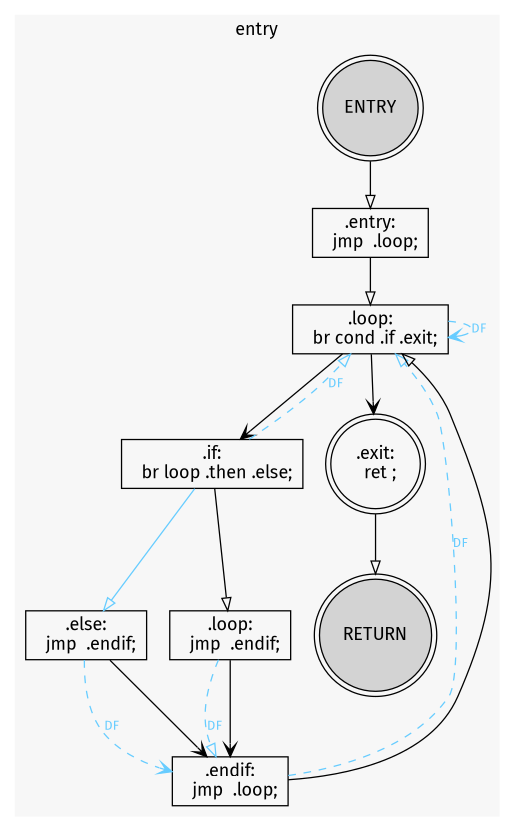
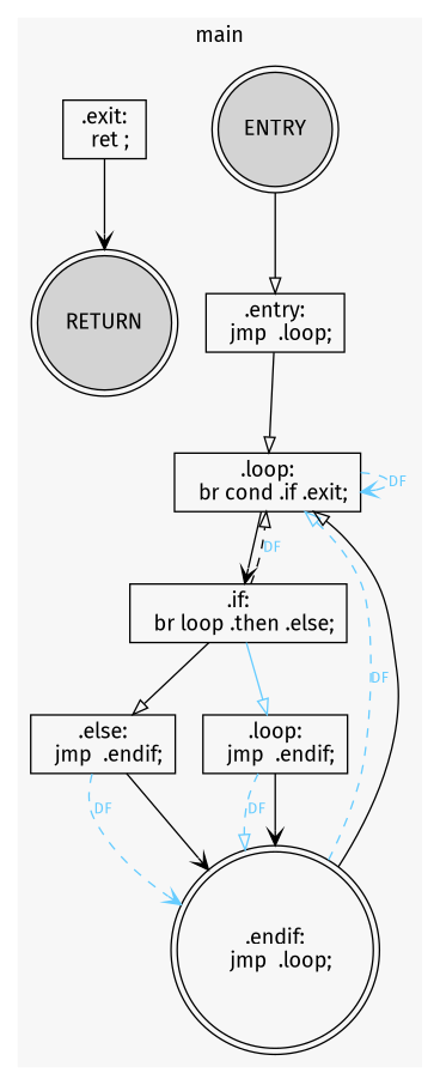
  digraph {
    fontname="Fira Sans"
    node [fontname="Fira Sans" shape=box]
    edge [arrowhead=onormal fontname="Fira Sans"]
    n1 [fillcolor=lightgray label=ENTRY shape=doublecircle style=filled]
    n2 [label=".entry:\n  jmp  .loop;"]
    n3 [label=".loop:\n  br cond .if .exit;"]
    n4 [label=".if:\n  br loop .then .else;"]
-   n5 [label=".exit:\n  ret ;" shape=doublecircle]
+   n5 [label=".exit:\n  ret ;"]
    n6 [label=".else:\n  jmp  .endif;"]
    n7 [label=".loop:\n  jmp  .endif;"]
    n8 [fillcolor=lightgray label=RETURN shape=doublecircle style=filled]
-   n9 [label=".endif:\n  jmp  .loop;"]
+   n9 [label=".endif:\n  jmp  .loop;" shape=doublecircle]
    subgraph cluster_1 {
      color="#f7f7f7"
-     label=entry
+     label=main
      rankdir=TB
      style=filled
      n1
      n2
      n3
      n4
      n5
      n6
      n7
      n8
      n9
    }
    n1 -> n2
    n2 -> n3
    n3 -> n3 [arrowhead=vee color="#66ccff" constraint=false fontcolor="#66ccff" fontsize=10 label=DF style=dashed]
    n3 -> n4 [arrowhead=vee]
-   n3 -> n5 [arrowhead=vee]
-   n4 -> n3 [color="#66ccff" constraint=false fontcolor="#66ccff" fontsize=10 label=DF style=dashed]
-   n4 -> n6 [color="#66ccff"]
-   n4 -> n7
-   n5 -> n8
+   n4 -> n3 [color=black constraint=false fontcolor="#66ccff" fontsize=10 label=DF style=dashed]
+   n4 -> n6
+   n4 -> n7 [color="#66ccff"]
+   n5 -> n8 [arrowhead=vee]
    n6 -> n9 [arrowhead=vee color="#66ccff" constraint=false fontcolor="#66ccff" fontsize=10 label=DF style=dashed]
    n6 -> n9 [arrowhead=vee]
    n7 -> n9 [color="#66ccff" constraint=false fontcolor="#66ccff" fontsize=10 label=DF style=dashed]
    n7 -> n9 [arrowhead=vee]
    n9 -> n3 [color="#66ccff" constraint=false fontcolor="#66ccff" fontsize=10 label=DF style=dashed]
    n9 -> n3
  }
